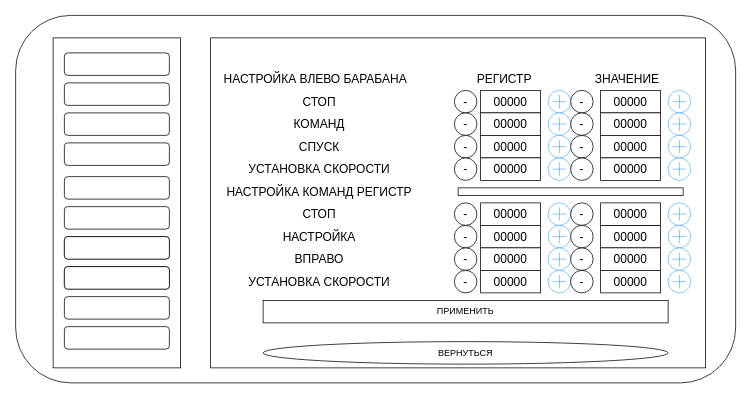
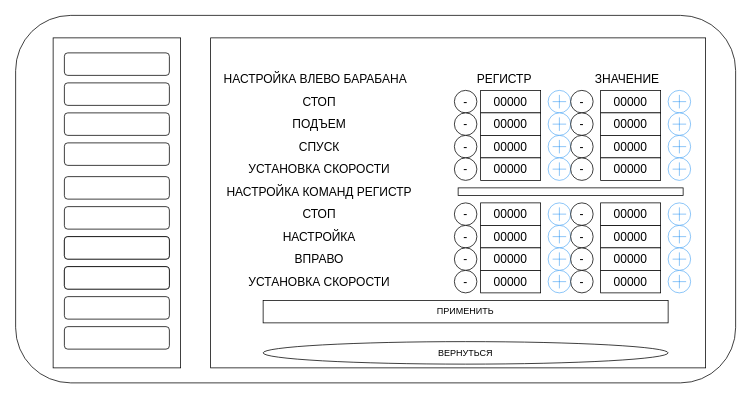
  <mxCell id="0" />
  <mxCell id="1" parent="0" />
  <mxCell id="2" value="" style="rounded=1;whiteSpace=wrap;html=1;" vertex="1" parent="1"><mxGeometry x="20" y="20" width="960" height="490" as="geometry" /></mxCell>
  <mxCell id="3" value="" style="rounded=0;whiteSpace=wrap;html=1;" vertex="1" parent="1"><mxGeometry x="280" y="50" width="660" height="440" as="geometry" /></mxCell>
  <mxCell id="4" value="НАСТРОЙКА ВЛЕВО БАРАБАНА&amp;nbsp; &amp;nbsp; &amp;nbsp; &amp;nbsp; &amp;nbsp; &amp;nbsp; &amp;nbsp; &amp;nbsp; &amp;nbsp; &amp;nbsp; &amp;nbsp;РЕГИСТР&amp;nbsp; &amp;nbsp; &amp;nbsp; &amp;nbsp; &amp;nbsp; &amp;nbsp; &amp;nbsp; &amp;nbsp; &amp;nbsp; &amp;nbsp;ЗНАЧЕНИЕ&lt;div&gt;&lt;br/&gt;&lt;/div&gt;" style="text;html=1;align=center;verticalAlign=middle;whiteSpace=wrap;rounded=0;fontSize=16;" vertex="1" parent="1"><mxGeometry x="250" y="100" width="676" height="30" as="geometry" /></mxCell>
  <mxCell id="5" value="СТОП" style="text;html=1;align=center;verticalAlign=middle;whiteSpace=wrap;rounded=0;fontSize=16;" vertex="1" parent="1"><mxGeometry x="240" y="120" width="370" height="30" as="geometry" /></mxCell>
- <mxCell id="6" value="КОМАНД" style="text;html=1;align=center;verticalAlign=middle;whiteSpace=wrap;rounded=0;fontSize=16;" vertex="1" parent="1"><mxGeometry x="240" y="150" width="370" height="30" as="geometry" /></mxCell>
+ <mxCell id="6" value="ПОДЪЕМ" style="text;html=1;align=center;verticalAlign=middle;whiteSpace=wrap;rounded=0;fontSize=16;" vertex="1" parent="1"><mxGeometry x="240" y="150" width="370" height="30" as="geometry" /></mxCell>
  <mxCell id="7" value="СПУСК" style="text;html=1;align=center;verticalAlign=middle;whiteSpace=wrap;rounded=0;fontSize=16;" vertex="1" parent="1"><mxGeometry x="240" y="180" width="370" height="30" as="geometry" /></mxCell>
  <mxCell id="8" value="УСТАНОВКА СКОРОСТИ" style="text;html=1;align=center;verticalAlign=middle;whiteSpace=wrap;rounded=0;fontSize=16;" vertex="1" parent="1"><mxGeometry x="240" y="210" width="370" height="30" as="geometry" /></mxCell>
  <mxCell id="9" value="НАСТРОЙКА КОМАНД РЕГИСТР" style="text;html=1;align=center;verticalAlign=middle;whiteSpace=wrap;rounded=0;fontSize=16;" vertex="1" parent="1"><mxGeometry x="240" y="240" width="370" height="30" as="geometry" /></mxCell>
  <mxCell id="10" value="СТОП" style="text;html=1;align=center;verticalAlign=middle;whiteSpace=wrap;rounded=0;fontSize=16;" vertex="1" parent="1"><mxGeometry x="240" y="270" width="370" height="30" as="geometry" /></mxCell>
  <mxCell id="11" value="НАСТРОЙКА" style="text;html=1;align=center;verticalAlign=middle;whiteSpace=wrap;rounded=0;fontSize=16;" vertex="1" parent="1"><mxGeometry x="240" y="300" width="370" height="30" as="geometry" /></mxCell>
  <mxCell id="12" value="ВПРАВО" style="text;html=1;align=center;verticalAlign=middle;whiteSpace=wrap;rounded=0;fontSize=16;" vertex="1" parent="1"><mxGeometry x="240" y="330" width="370" height="30" as="geometry" /></mxCell>
  <mxCell id="13" value="УСТАНОВКА СКОРОСТИ" style="text;html=1;align=center;verticalAlign=middle;whiteSpace=wrap;rounded=0;fontSize=16;" vertex="1" parent="1"><mxGeometry x="240" y="360" width="370" height="30" as="geometry" /></mxCell>
  <mxCell id="14" value="" style="rounded=0;whiteSpace=wrap;html=1;" vertex="1" parent="1"><mxGeometry x="640" y="120" width="80" height="30" as="geometry" /></mxCell>
  <mxCell id="15" value="" style="rounded=0;whiteSpace=wrap;html=1;" vertex="1" parent="1"><mxGeometry x="640" y="150" width="80" height="30" as="geometry" /></mxCell>
  <mxCell id="16" value="" style="rounded=0;whiteSpace=wrap;html=1;" vertex="1" parent="1"><mxGeometry x="640" y="180" width="80" height="30" as="geometry" /></mxCell>
  <mxCell id="17" value="" style="rounded=0;whiteSpace=wrap;html=1;" vertex="1" parent="1"><mxGeometry x="640" y="210" width="80" height="30" as="geometry" /></mxCell>
  <mxCell id="18" value="" style="rounded=0;whiteSpace=wrap;html=1;" vertex="1" parent="1"><mxGeometry x="640" y="270" width="80" height="30" as="geometry" /></mxCell>
  <mxCell id="19" value="" style="rounded=0;whiteSpace=wrap;html=1;" vertex="1" parent="1"><mxGeometry x="640" y="300" width="80" height="30" as="geometry" /></mxCell>
  <mxCell id="20" value="" style="rounded=0;whiteSpace=wrap;html=1;" vertex="1" parent="1"><mxGeometry x="640" y="330" width="80" height="30" as="geometry" /></mxCell>
  <mxCell id="21" value="" style="rounded=0;whiteSpace=wrap;html=1;" vertex="1" parent="1"><mxGeometry x="640" y="360" width="80" height="30" as="geometry" /></mxCell>
  <mxCell id="22" value="" style="rounded=0;whiteSpace=wrap;html=1;" vertex="1" parent="1"><mxGeometry x="800" y="120" width="80" height="30" as="geometry" /></mxCell>
  <mxCell id="23" value="" style="rounded=0;whiteSpace=wrap;html=1;" vertex="1" parent="1"><mxGeometry x="800" y="150" width="80" height="30" as="geometry" /></mxCell>
  <mxCell id="24" value="" style="rounded=0;whiteSpace=wrap;html=1;" vertex="1" parent="1"><mxGeometry x="800" y="180" width="80" height="30" as="geometry" /></mxCell>
  <mxCell id="25" value="" style="rounded=0;whiteSpace=wrap;html=1;" vertex="1" parent="1"><mxGeometry x="800" y="210" width="80" height="30" as="geometry" /></mxCell>
  <mxCell id="26" value="" style="rounded=0;whiteSpace=wrap;html=1;" vertex="1" parent="1"><mxGeometry x="800" y="300" width="80" height="30" as="geometry" /></mxCell>
  <mxCell id="27" value="" style="rounded=0;whiteSpace=wrap;html=1;" vertex="1" parent="1"><mxGeometry x="800" y="330" width="80" height="30" as="geometry" /></mxCell>
  <mxCell id="28" value="" style="rounded=0;whiteSpace=wrap;html=1;" vertex="1" parent="1"><mxGeometry x="800" y="360" width="80" height="30" as="geometry" /></mxCell>
  <mxCell id="29" value="ПРИМЕНИТЬ" style="rounded=0;whiteSpace=wrap;html=1;" vertex="1" parent="1"><mxGeometry x="350" y="400" width="540" height="30" as="geometry" /></mxCell>
  <mxCell id="30" value="ВЕРНУТЬСЯ" style="ellipse;whiteSpace=wrap;html=1;" vertex="1" parent="1"><mxGeometry x="350" y="455" width="540" height="30" as="geometry" /></mxCell>
  <mxCell id="31" value="" style="html=1;verticalLabelPosition=bottom;labelBackgroundColor=#ffffff;verticalAlign=top;shadow=0;dashed=0;strokeWidth=2;shape=mxgraph.ios7.misc.increase;strokeColor=#0080f0;sketch=0;movable=0;resizable=0;rotatable=0;deletable=0;editable=0;locked=1;connectable=0;" vertex="1" parent="1"><mxGeometry x="730" y="120" width="30" height="30" as="geometry" /></mxCell>
  <mxCell id="32" value="" style="html=1;verticalLabelPosition=bottom;labelBackgroundColor=#ffffff;verticalAlign=top;shadow=0;dashed=0;strokeWidth=2;shape=mxgraph.ios7.misc.increase;strokeColor=#0080f0;sketch=0;" vertex="1" parent="1"><mxGeometry x="730" y="150" width="30" height="30" as="geometry" /></mxCell>
  <mxCell id="33" value="" style="html=1;verticalLabelPosition=bottom;labelBackgroundColor=#ffffff;verticalAlign=top;shadow=0;dashed=0;strokeWidth=2;shape=mxgraph.ios7.misc.increase;strokeColor=#0080f0;sketch=0;" vertex="1" parent="1"><mxGeometry x="730" y="180" width="30" height="30" as="geometry" /></mxCell>
  <mxCell id="34" value="" style="html=1;verticalLabelPosition=bottom;labelBackgroundColor=#ffffff;verticalAlign=top;shadow=0;dashed=0;strokeWidth=2;shape=mxgraph.ios7.misc.increase;strokeColor=#0080f0;sketch=0;" vertex="1" parent="1"><mxGeometry x="730" y="210" width="30" height="30" as="geometry" /></mxCell>
  <mxCell id="35" value="" style="html=1;verticalLabelPosition=bottom;labelBackgroundColor=#ffffff;verticalAlign=top;shadow=0;dashed=0;strokeWidth=2;shape=mxgraph.ios7.misc.increase;strokeColor=#0080f0;sketch=0;" vertex="1" parent="1"><mxGeometry x="730" y="270" width="30" height="30" as="geometry" /></mxCell>
  <mxCell id="36" value="" style="html=1;verticalLabelPosition=bottom;labelBackgroundColor=#ffffff;verticalAlign=top;shadow=0;dashed=0;strokeWidth=2;shape=mxgraph.ios7.misc.increase;strokeColor=#0080f0;sketch=0;" vertex="1" parent="1"><mxGeometry x="730" y="300" width="30" height="30" as="geometry" /></mxCell>
  <mxCell id="37" value="" style="html=1;verticalLabelPosition=bottom;labelBackgroundColor=#ffffff;verticalAlign=top;shadow=0;dashed=0;strokeWidth=2;shape=mxgraph.ios7.misc.increase;strokeColor=#0080f0;sketch=0;" vertex="1" parent="1"><mxGeometry x="730" y="330" width="30" height="30" as="geometry" /></mxCell>
  <mxCell id="38" value="" style="html=1;verticalLabelPosition=bottom;labelBackgroundColor=#ffffff;verticalAlign=top;shadow=0;dashed=0;strokeWidth=2;shape=mxgraph.ios7.misc.increase;strokeColor=#0080f0;sketch=0;" vertex="1" parent="1"><mxGeometry x="730" y="360" width="30" height="30" as="geometry" /></mxCell>
  <mxCell id="39" value="" style="html=1;verticalLabelPosition=bottom;labelBackgroundColor=#ffffff;verticalAlign=top;shadow=0;dashed=0;strokeWidth=2;shape=mxgraph.ios7.misc.increase;strokeColor=#0080f0;sketch=0;" vertex="1" parent="1"><mxGeometry x="890" y="120" width="30" height="30" as="geometry" /></mxCell>
  <mxCell id="40" value="" style="html=1;verticalLabelPosition=bottom;labelBackgroundColor=#ffffff;verticalAlign=top;shadow=0;dashed=0;strokeWidth=2;shape=mxgraph.ios7.misc.increase;strokeColor=#0080f0;sketch=0;" vertex="1" parent="1"><mxGeometry x="890" y="150" width="30" height="30" as="geometry" /></mxCell>
  <mxCell id="41" value="" style="html=1;verticalLabelPosition=bottom;labelBackgroundColor=#ffffff;verticalAlign=top;shadow=0;dashed=0;strokeWidth=2;shape=mxgraph.ios7.misc.increase;strokeColor=#0080f0;sketch=0;" vertex="1" parent="1"><mxGeometry x="890" y="180" width="30" height="30" as="geometry" /></mxCell>
  <mxCell id="42" value="" style="html=1;verticalLabelPosition=bottom;labelBackgroundColor=#ffffff;verticalAlign=top;shadow=0;dashed=0;strokeWidth=2;shape=mxgraph.ios7.misc.increase;strokeColor=#0080f0;sketch=0;" vertex="1" parent="1"><mxGeometry x="890" y="210" width="30" height="30" as="geometry" /></mxCell>
  <mxCell id="43" value="" style="html=1;verticalLabelPosition=bottom;labelBackgroundColor=#ffffff;verticalAlign=top;shadow=0;dashed=0;strokeWidth=2;shape=mxgraph.ios7.misc.increase;strokeColor=#0080f0;sketch=0;" vertex="1" parent="1"><mxGeometry x="890" y="270" width="30" height="30" as="geometry" /></mxCell>
  <mxCell id="44" value="" style="html=1;verticalLabelPosition=bottom;labelBackgroundColor=#ffffff;verticalAlign=top;shadow=0;dashed=0;strokeWidth=2;shape=mxgraph.ios7.misc.increase;strokeColor=#0080f0;sketch=0;" vertex="1" parent="1"><mxGeometry x="890" y="300" width="30" height="30" as="geometry" /></mxCell>
  <mxCell id="45" value="" style="html=1;verticalLabelPosition=bottom;labelBackgroundColor=#ffffff;verticalAlign=top;shadow=0;dashed=0;strokeWidth=2;shape=mxgraph.ios7.misc.increase;strokeColor=#0080f0;sketch=0;" vertex="1" parent="1"><mxGeometry x="890" y="330" width="30" height="30" as="geometry" /></mxCell>
  <mxCell id="46" value="" style="html=1;verticalLabelPosition=bottom;labelBackgroundColor=#ffffff;verticalAlign=top;shadow=0;dashed=0;strokeWidth=2;shape=mxgraph.ios7.misc.increase;strokeColor=#0080f0;sketch=0;" vertex="1" parent="1"><mxGeometry x="890" y="360" width="30" height="30" as="geometry" /></mxCell>
  <mxCell id="47" value="" style="ellipse;whiteSpace=wrap;html=1;" vertex="1" parent="1"><mxGeometry x="605" y="120" width="30" height="30" as="geometry" /></mxCell>
  <mxCell id="48" value="-" style="text;html=1;align=center;verticalAlign=middle;whiteSpace=wrap;rounded=0;fontSize=16;" vertex="1" parent="1"><mxGeometry x="610" y="125" width="20" height="20" as="geometry" /></mxCell>
  <mxCell id="49" value="" style="ellipse;whiteSpace=wrap;html=1;" vertex="1" parent="1"><mxGeometry x="605" y="150" width="30" height="30" as="geometry" /></mxCell>
  <mxCell id="50" value="-" style="text;html=1;align=center;verticalAlign=middle;whiteSpace=wrap;rounded=0;fontSize=16;" vertex="1" parent="1"><mxGeometry x="610" y="155" width="20" height="20" as="geometry" /></mxCell>
  <mxCell id="51" value="" style="ellipse;whiteSpace=wrap;html=1;" vertex="1" parent="1"><mxGeometry x="605" y="180" width="30" height="30" as="geometry" /></mxCell>
  <mxCell id="52" value="-" style="text;html=1;align=center;verticalAlign=middle;whiteSpace=wrap;rounded=0;fontSize=16;" vertex="1" parent="1"><mxGeometry x="610" y="185" width="20" height="20" as="geometry" /></mxCell>
  <mxCell id="53" value="" style="ellipse;whiteSpace=wrap;html=1;" vertex="1" parent="1"><mxGeometry x="605" y="210" width="30" height="30" as="geometry" /></mxCell>
  <mxCell id="54" value="-" style="text;html=1;align=center;verticalAlign=middle;whiteSpace=wrap;rounded=0;fontSize=16;" vertex="1" parent="1"><mxGeometry x="610" y="215" width="20" height="20" as="geometry" /></mxCell>
  <mxCell id="55" value="" style="ellipse;whiteSpace=wrap;html=1;" vertex="1" parent="1"><mxGeometry x="605" y="270" width="30" height="30" as="geometry" /></mxCell>
  <mxCell id="56" value="-" style="text;html=1;align=center;verticalAlign=middle;whiteSpace=wrap;rounded=0;fontSize=16;" vertex="1" parent="1"><mxGeometry x="610" y="275" width="20" height="20" as="geometry" /></mxCell>
  <mxCell id="57" value="" style="ellipse;whiteSpace=wrap;html=1;" vertex="1" parent="1"><mxGeometry x="605" y="300" width="30" height="30" as="geometry" /></mxCell>
  <mxCell id="58" value="-" style="text;html=1;align=center;verticalAlign=middle;whiteSpace=wrap;rounded=0;fontSize=16;" vertex="1" parent="1"><mxGeometry x="610" y="305" width="20" height="20" as="geometry" /></mxCell>
  <mxCell id="59" value="" style="ellipse;whiteSpace=wrap;html=1;" vertex="1" parent="1"><mxGeometry x="605" y="330" width="30" height="30" as="geometry" /></mxCell>
  <mxCell id="60" value="-" style="text;html=1;align=center;verticalAlign=middle;whiteSpace=wrap;rounded=0;fontSize=16;" vertex="1" parent="1"><mxGeometry x="610" y="335" width="20" height="20" as="geometry" /></mxCell>
  <mxCell id="61" value="" style="ellipse;whiteSpace=wrap;html=1;" vertex="1" parent="1"><mxGeometry x="605" y="360" width="30" height="30" as="geometry" /></mxCell>
  <mxCell id="62" value="-" style="text;html=1;align=center;verticalAlign=middle;whiteSpace=wrap;rounded=0;fontSize=16;" vertex="1" parent="1"><mxGeometry x="610" y="365" width="20" height="20" as="geometry" /></mxCell>
  <mxCell id="63" value="" style="ellipse;whiteSpace=wrap;html=1;" vertex="1" parent="1"><mxGeometry x="760" y="120" width="30" height="30" as="geometry" /></mxCell>
  <mxCell id="64" value="-" style="text;html=1;align=center;verticalAlign=middle;whiteSpace=wrap;rounded=0;fontSize=16;" vertex="1" parent="1"><mxGeometry x="765" y="125" width="20" height="20" as="geometry" /></mxCell>
  <mxCell id="65" value="" style="ellipse;whiteSpace=wrap;html=1;" vertex="1" parent="1"><mxGeometry x="760" y="150" width="30" height="30" as="geometry" /></mxCell>
  <mxCell id="66" value="-" style="text;html=1;align=center;verticalAlign=middle;whiteSpace=wrap;rounded=0;fontSize=16;" vertex="1" parent="1"><mxGeometry x="765" y="155" width="20" height="20" as="geometry" /></mxCell>
  <mxCell id="67" value="" style="ellipse;whiteSpace=wrap;html=1;" vertex="1" parent="1"><mxGeometry x="760" y="180" width="30" height="30" as="geometry" /></mxCell>
  <mxCell id="68" value="-" style="text;html=1;align=center;verticalAlign=middle;whiteSpace=wrap;rounded=0;fontSize=16;" vertex="1" parent="1"><mxGeometry x="765" y="185" width="20" height="20" as="geometry" /></mxCell>
  <mxCell id="69" value="" style="ellipse;whiteSpace=wrap;html=1;" vertex="1" parent="1"><mxGeometry x="760" y="210" width="30" height="30" as="geometry" /></mxCell>
  <mxCell id="70" value="-" style="text;html=1;align=center;verticalAlign=middle;whiteSpace=wrap;rounded=0;fontSize=16;" vertex="1" parent="1"><mxGeometry x="765" y="215" width="20" height="20" as="geometry" /></mxCell>
  <mxCell id="71" value="" style="ellipse;whiteSpace=wrap;html=1;" vertex="1" parent="1"><mxGeometry x="760" y="270" width="30" height="30" as="geometry" /></mxCell>
  <mxCell id="72" value="-" style="text;html=1;align=center;verticalAlign=middle;whiteSpace=wrap;rounded=0;fontSize=16;" vertex="1" parent="1"><mxGeometry x="765" y="275" width="20" height="20" as="geometry" /></mxCell>
  <mxCell id="73" value="" style="ellipse;whiteSpace=wrap;html=1;" vertex="1" parent="1"><mxGeometry x="760" y="300" width="30" height="30" as="geometry" /></mxCell>
  <mxCell id="74" value="-" style="text;html=1;align=center;verticalAlign=middle;whiteSpace=wrap;rounded=0;fontSize=16;" vertex="1" parent="1"><mxGeometry x="765" y="305" width="20" height="20" as="geometry" /></mxCell>
  <mxCell id="75" value="" style="ellipse;whiteSpace=wrap;html=1;" vertex="1" parent="1"><mxGeometry x="760" y="330" width="30" height="30" as="geometry" /></mxCell>
  <mxCell id="76" value="-" style="text;html=1;align=center;verticalAlign=middle;whiteSpace=wrap;rounded=0;fontSize=16;" vertex="1" parent="1"><mxGeometry x="765" y="335" width="20" height="20" as="geometry" /></mxCell>
  <mxCell id="77" value="" style="ellipse;whiteSpace=wrap;html=1;" vertex="1" parent="1"><mxGeometry x="760" y="360" width="30" height="30" as="geometry" /></mxCell>
  <mxCell id="78" value="-" style="text;html=1;align=center;verticalAlign=middle;whiteSpace=wrap;rounded=0;fontSize=16;" vertex="1" parent="1"><mxGeometry x="765" y="365" width="20" height="20" as="geometry" /></mxCell>
  <mxCell id="79" value="00000" style="text;html=1;align=center;verticalAlign=middle;whiteSpace=wrap;rounded=0;fontSize=16;" vertex="1" parent="1"><mxGeometry x="670" y="125" width="20" height="20" as="geometry" /></mxCell>
  <mxCell id="80" value="00000" style="text;html=1;align=center;verticalAlign=middle;whiteSpace=wrap;rounded=0;fontSize=16;" vertex="1" parent="1"><mxGeometry x="670" y="155" width="20" height="20" as="geometry" /></mxCell>
  <mxCell id="81" value="00000" style="text;html=1;align=center;verticalAlign=middle;whiteSpace=wrap;rounded=0;fontSize=16;" vertex="1" parent="1"><mxGeometry x="670" y="185" width="20" height="20" as="geometry" /></mxCell>
  <mxCell id="82" value="00000" style="text;html=1;align=center;verticalAlign=middle;whiteSpace=wrap;rounded=0;fontSize=16;" vertex="1" parent="1"><mxGeometry x="670" y="215" width="20" height="20" as="geometry" /></mxCell>
  <mxCell id="83" value="00000" style="text;html=1;align=center;verticalAlign=middle;whiteSpace=wrap;rounded=0;fontSize=16;" vertex="1" parent="1"><mxGeometry x="670" y="275" width="20" height="20" as="geometry" /></mxCell>
  <mxCell id="84" value="00000" style="text;html=1;align=center;verticalAlign=middle;whiteSpace=wrap;rounded=0;fontSize=16;" vertex="1" parent="1"><mxGeometry x="670" y="305" width="20" height="20" as="geometry" /></mxCell>
  <mxCell id="85" value="00000" style="text;html=1;align=center;verticalAlign=middle;whiteSpace=wrap;rounded=0;fontSize=16;" vertex="1" parent="1"><mxGeometry x="670" y="335" width="20" height="20" as="geometry" /></mxCell>
  <mxCell id="86" value="00000" style="text;html=1;align=center;verticalAlign=middle;whiteSpace=wrap;rounded=0;fontSize=16;" vertex="1" parent="1"><mxGeometry x="670" y="365" width="20" height="20" as="geometry" /></mxCell>
  <mxCell id="87" value="00000" style="text;html=1;align=center;verticalAlign=middle;whiteSpace=wrap;rounded=0;fontSize=16;" vertex="1" parent="1"><mxGeometry x="830" y="125" width="20" height="20" as="geometry" /></mxCell>
  <mxCell id="88" value="00000" style="text;html=1;align=center;verticalAlign=middle;whiteSpace=wrap;rounded=0;fontSize=16;" vertex="1" parent="1"><mxGeometry x="830" y="155" width="20" height="20" as="geometry" /></mxCell>
  <mxCell id="89" value="00000" style="text;html=1;align=center;verticalAlign=middle;whiteSpace=wrap;rounded=0;fontSize=16;" vertex="1" parent="1"><mxGeometry x="830" y="185" width="20" height="20" as="geometry" /></mxCell>
  <mxCell id="90" value="00000" style="text;html=1;align=center;verticalAlign=middle;whiteSpace=wrap;rounded=0;fontSize=16;" vertex="1" parent="1"><mxGeometry x="830" y="215" width="20" height="20" as="geometry" /></mxCell>
  <mxCell id="91" value="" style="rounded=0;whiteSpace=wrap;html=1;" vertex="1" parent="1"><mxGeometry x="800" y="270" width="80" height="30" as="geometry" /></mxCell>
  <mxCell id="92" value="00000" style="text;html=1;align=center;verticalAlign=middle;whiteSpace=wrap;rounded=0;fontSize=16;" vertex="1" parent="1"><mxGeometry x="830" y="275" width="20" height="20" as="geometry" /></mxCell>
  <mxCell id="93" value="00000" style="text;html=1;align=center;verticalAlign=middle;whiteSpace=wrap;rounded=0;fontSize=16;" vertex="1" parent="1"><mxGeometry x="830" y="305" width="20" height="20" as="geometry" /></mxCell>
  <mxCell id="94" value="00000" style="text;html=1;align=center;verticalAlign=middle;whiteSpace=wrap;rounded=0;fontSize=16;" vertex="1" parent="1"><mxGeometry x="830" y="335" width="20" height="20" as="geometry" /></mxCell>
  <mxCell id="95" value="00000" style="text;html=1;align=center;verticalAlign=middle;whiteSpace=wrap;rounded=0;fontSize=16;" vertex="1" parent="1"><mxGeometry x="830" y="365" width="20" height="20" as="geometry" /></mxCell>
  <mxCell id="96" value="" style="rounded=0;whiteSpace=wrap;html=1;" vertex="1" parent="1"><mxGeometry x="610" y="250" width="300" height="10" as="geometry" /></mxCell>
  <mxCell id="97" value="" style="rounded=0;whiteSpace=wrap;html=1;" vertex="1" parent="1"><mxGeometry x="70" y="50" width="170" height="440" as="geometry" /></mxCell>
  <mxCell id="98" value="" style="rounded=1;whiteSpace=wrap;html=1;" vertex="1" parent="1"><mxGeometry x="85" y="70" width="140" height="30" as="geometry" /></mxCell>
  <mxCell id="99" value="" style="rounded=1;whiteSpace=wrap;html=1;" vertex="1" parent="1"><mxGeometry x="85" y="110" width="140" height="30" as="geometry" /></mxCell>
  <mxCell id="100" value="" style="rounded=1;whiteSpace=wrap;html=1;" vertex="1" parent="1"><mxGeometry x="85" y="150" width="140" height="30" as="geometry" /></mxCell>
  <mxCell id="101" value="" style="rounded=1;whiteSpace=wrap;html=1;" vertex="1" parent="1"><mxGeometry x="85" y="190" width="140" height="30" as="geometry" /></mxCell>
  <mxCell id="102" value="" style="rounded=1;whiteSpace=wrap;html=1;" vertex="1" parent="1"><mxGeometry x="85" y="235" width="140" height="30" as="geometry" /></mxCell>
  <mxCell id="103" value="" style="rounded=1;whiteSpace=wrap;html=1;" vertex="1" parent="1"><mxGeometry x="85" y="275" width="140" height="30" as="geometry" /></mxCell>
  <mxCell id="104" value="" style="rounded=1;whiteSpace=wrap;html=1;" vertex="1" parent="1"><mxGeometry x="85" y="315" width="140" height="30" as="geometry" /></mxCell>
  <mxCell id="105" value="" style="rounded=1;whiteSpace=wrap;html=1;" vertex="1" parent="1"><mxGeometry x="85" y="355" width="140" height="30" as="geometry" /></mxCell>
  <mxCell id="106" value="" style="rounded=1;whiteSpace=wrap;html=1;" vertex="1" parent="1"><mxGeometry x="85" y="315" width="140" height="30" as="geometry" /></mxCell>
  <mxCell id="107" value="" style="rounded=1;whiteSpace=wrap;html=1;" vertex="1" parent="1"><mxGeometry x="85" y="355" width="140" height="30" as="geometry" /></mxCell>
  <mxCell id="108" value="" style="rounded=1;whiteSpace=wrap;html=1;" vertex="1" parent="1"><mxGeometry x="85" y="395" width="140" height="30" as="geometry" /></mxCell>
  <mxCell id="109" value="" style="rounded=1;whiteSpace=wrap;html=1;" vertex="1" parent="1"><mxGeometry x="85" y="435" width="140" height="30" as="geometry" /></mxCell>
